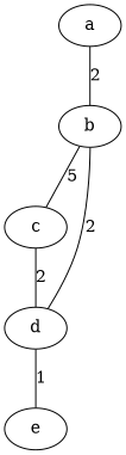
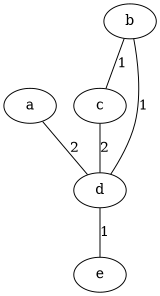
  graph {
    edge [weight=2]
    a
    b
    c
    d
    e
-   a -- b [label=2]
-   b -- c [label=5 weight=1]
-   b -- d [label=2 weight=1]
+   a -- d [label=2]
+   b -- c [label=1 weight=1]
+   b -- d [label=1 weight=1]
    c -- d [label=2]
    d -- e [label=1]
  }
